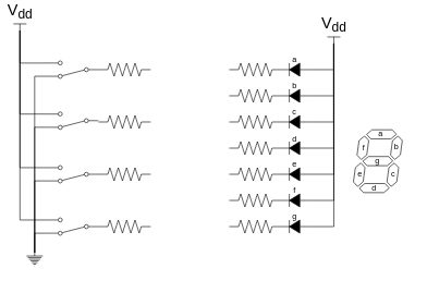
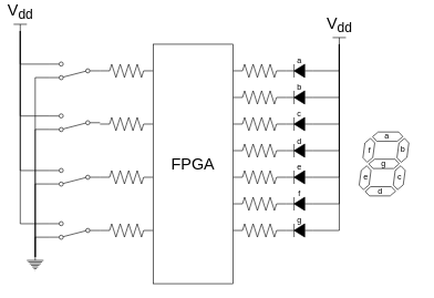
  <mxCell id="0" />
  <mxCell id="1" parent="0" />
  <mxCell id="2" value="" style="pointerEvents=1;verticalLabelPosition=bottom;shadow=0;dashed=0;align=center;html=1;verticalAlign=top;shape=mxgraph.electrical.resistors.resistor_2;" vertex="1" parent="1"><mxGeometry x="150" y="80" width="80" height="20" as="geometry" /></mxCell>
  <mxCell id="3" value="" style="pointerEvents=1;verticalLabelPosition=bottom;shadow=0;dashed=0;align=center;html=1;verticalAlign=top;shape=mxgraph.electrical.resistors.resistor_2;" vertex="1" parent="1"><mxGeometry x="350" y="80" width="80" height="20" as="geometry" /></mxCell>
  <mxCell id="4" value="" style="pointerEvents=1;verticalLabelPosition=bottom;shadow=0;dashed=0;align=center;html=1;verticalAlign=top;shape=mxgraph.electrical.resistors.resistor_2;" vertex="1" parent="1"><mxGeometry x="350" y="120" width="80" height="20" as="geometry" /></mxCell>
  <mxCell id="5" value="" style="pointerEvents=1;verticalLabelPosition=bottom;shadow=0;dashed=0;align=center;html=1;verticalAlign=top;shape=mxgraph.electrical.resistors.resistor_2;" vertex="1" parent="1"><mxGeometry x="350" y="160" width="80" height="20" as="geometry" /></mxCell>
  <mxCell id="6" value="" style="pointerEvents=1;verticalLabelPosition=bottom;shadow=0;dashed=0;align=center;html=1;verticalAlign=top;shape=mxgraph.electrical.resistors.resistor_2;" vertex="1" parent="1"><mxGeometry x="350" y="200" width="80" height="20" as="geometry" /></mxCell>
  <mxCell id="7" value="" style="pointerEvents=1;verticalLabelPosition=bottom;shadow=0;dashed=0;align=center;html=1;verticalAlign=top;shape=mxgraph.electrical.resistors.resistor_2;" vertex="1" parent="1"><mxGeometry x="350" y="240" width="80" height="20" as="geometry" /></mxCell>
  <mxCell id="8" value="" style="pointerEvents=1;verticalLabelPosition=bottom;shadow=0;dashed=0;align=center;html=1;verticalAlign=top;shape=mxgraph.electrical.resistors.resistor_2;" vertex="1" parent="1"><mxGeometry x="350" y="280" width="80" height="20" as="geometry" /></mxCell>
  <mxCell id="9" value="" style="pointerEvents=1;verticalLabelPosition=bottom;shadow=0;dashed=0;align=center;html=1;verticalAlign=top;shape=mxgraph.electrical.resistors.resistor_2;" vertex="1" parent="1"><mxGeometry x="350" y="320" width="80" height="20" as="geometry" /></mxCell>
  <mxCell id="10" value="" style="pointerEvents=1;verticalLabelPosition=bottom;shadow=0;dashed=0;align=center;html=1;verticalAlign=top;shape=mxgraph.electrical.resistors.resistor_2;" vertex="1" parent="1"><mxGeometry x="150" y="160" width="80" height="20" as="geometry" /></mxCell>
  <mxCell id="11" value="" style="pointerEvents=1;verticalLabelPosition=bottom;shadow=0;dashed=0;align=center;html=1;verticalAlign=top;shape=mxgraph.electrical.resistors.resistor_2;" vertex="1" parent="1"><mxGeometry x="150" y="240" width="80" height="20" as="geometry" /></mxCell>
  <mxCell id="12" value="" style="pointerEvents=1;verticalLabelPosition=bottom;shadow=0;dashed=0;align=center;html=1;verticalAlign=top;shape=mxgraph.electrical.resistors.resistor_2;" vertex="1" parent="1"><mxGeometry x="150" y="320" width="80" height="20" as="geometry" /></mxCell>
+ <mxCell id="13" value="&lt;font style=&quot;font-size: 24px;&quot;&gt;FPGA&lt;/font&gt;" style="rounded=0;whiteSpace=wrap;html=1;" vertex="1" parent="1"><mxGeometry x="230" y="50" width="120" height="360" as="geometry" /></mxCell>
  <mxCell id="14" value="" style="pointerEvents=1;fillColor=strokeColor;verticalLabelPosition=bottom;shadow=0;dashed=0;align=center;html=1;verticalAlign=top;shape=mxgraph.electrical.diodes.diode;rotation=-180;" vertex="1" parent="1"><mxGeometry x="430" y="80" width="40" height="20" as="geometry" /></mxCell>
  <mxCell id="15" value="" style="pointerEvents=1;fillColor=strokeColor;verticalLabelPosition=bottom;shadow=0;dashed=0;align=center;html=1;verticalAlign=top;shape=mxgraph.electrical.diodes.diode;rotation=-180;" vertex="1" parent="1"><mxGeometry x="430" y="120" width="40" height="20" as="geometry" /></mxCell>
  <mxCell id="16" value="" style="pointerEvents=1;fillColor=strokeColor;verticalLabelPosition=bottom;shadow=0;dashed=0;align=center;html=1;verticalAlign=top;shape=mxgraph.electrical.diodes.diode;rotation=-180;" vertex="1" parent="1"><mxGeometry x="430" y="160" width="40" height="20" as="geometry" /></mxCell>
  <mxCell id="17" value="" style="pointerEvents=1;fillColor=strokeColor;verticalLabelPosition=bottom;shadow=0;dashed=0;align=center;html=1;verticalAlign=top;shape=mxgraph.electrical.diodes.diode;rotation=-180;" vertex="1" parent="1"><mxGeometry x="430" y="200" width="40" height="20" as="geometry" /></mxCell>
  <mxCell id="18" value="" style="pointerEvents=1;fillColor=strokeColor;verticalLabelPosition=bottom;shadow=0;dashed=0;align=center;html=1;verticalAlign=top;shape=mxgraph.electrical.diodes.diode;rotation=-180;" vertex="1" parent="1"><mxGeometry x="430" y="240" width="40" height="20" as="geometry" /></mxCell>
  <mxCell id="19" value="" style="pointerEvents=1;fillColor=strokeColor;verticalLabelPosition=bottom;shadow=0;dashed=0;align=center;html=1;verticalAlign=top;shape=mxgraph.electrical.diodes.diode;rotation=-180;" vertex="1" parent="1"><mxGeometry x="430" y="280" width="40" height="20" as="geometry" /></mxCell>
  <mxCell id="20" value="" style="pointerEvents=1;fillColor=strokeColor;verticalLabelPosition=bottom;shadow=0;dashed=0;align=center;html=1;verticalAlign=top;shape=mxgraph.electrical.diodes.diode;rotation=-180;" vertex="1" parent="1"><mxGeometry x="430" y="320" width="40" height="20" as="geometry" /></mxCell>
  <mxCell id="21" value="V&lt;sub&gt;dd&lt;/sub&gt;" style="verticalLabelPosition=top;verticalAlign=bottom;shape=mxgraph.electrical.signal_sources.vdd;shadow=0;dashed=0;align=center;strokeWidth=1;fontSize=24;html=1;flipV=1;" vertex="1" parent="1"><mxGeometry x="20" y="20" width="20" height="10" as="geometry" /></mxCell>
  <mxCell id="22" value="" style="html=1;shape=mxgraph.electrical.electro-mechanical.twoWaySwitch;aspect=fixed;elSwitchState=2;rotation=-180;" vertex="1" parent="1"><mxGeometry x="73.16" y="76.69" width="76.84" height="26.63" as="geometry" /></mxCell>
  <mxCell id="23" value="" style="html=1;shape=mxgraph.electrical.electro-mechanical.twoWaySwitch;aspect=fixed;elSwitchState=2;rotation=-180;" vertex="1" parent="1"><mxGeometry x="73.16" y="154.68" width="76.84" height="26.63" as="geometry" /></mxCell>
  <mxCell id="24" value="" style="html=1;shape=mxgraph.electrical.electro-mechanical.twoWaySwitch;aspect=fixed;elSwitchState=2;rotation=-180;" vertex="1" parent="1"><mxGeometry x="73.16" y="236.68" width="76.84" height="26.63" as="geometry" /></mxCell>
  <mxCell id="25" value="" style="html=1;shape=mxgraph.electrical.electro-mechanical.twoWaySwitch;aspect=fixed;elSwitchState=2;rotation=-180;" vertex="1" parent="1"><mxGeometry x="73.16" y="316.69" width="76.84" height="26.63" as="geometry" /></mxCell>
  <mxCell id="26" style="edgeStyle=orthogonalEdgeStyle;rounded=0;orthogonalLoop=1;jettySize=auto;html=1;exitX=1;exitY=0.88;exitDx=0;exitDy=0;entryX=0.5;entryY=0;entryDx=0;entryDy=0;entryPerimeter=0;endArrow=none;endFill=0;" edge="1" parent="1" source="22" target="21"><mxGeometry relative="1" as="geometry" /></mxCell>
  <mxCell id="27" style="edgeStyle=orthogonalEdgeStyle;rounded=0;orthogonalLoop=1;jettySize=auto;html=1;endArrow=none;endFill=0;exitX=1;exitY=0.88;exitDx=0;exitDy=0;entryX=0.5;entryY=0;entryDx=0;entryDy=0;entryPerimeter=0;" edge="1" parent="1" source="23" target="21"><mxGeometry relative="1" as="geometry"><mxPoint x="70" y="160" as="sourcePoint" /><mxPoint x="30" y="40" as="targetPoint" /></mxGeometry></mxCell>
  <mxCell id="28" style="edgeStyle=orthogonalEdgeStyle;rounded=0;orthogonalLoop=1;jettySize=auto;html=1;endArrow=none;endFill=0;exitX=1;exitY=0.88;exitDx=0;exitDy=0;entryX=0.5;entryY=0;entryDx=0;entryDy=0;entryPerimeter=0;" edge="1" parent="1" source="24" target="21"><mxGeometry relative="1" as="geometry"><mxPoint x="83" y="168" as="sourcePoint" /><mxPoint x="40" y="40" as="targetPoint" /></mxGeometry></mxCell>
  <mxCell id="29" style="edgeStyle=orthogonalEdgeStyle;rounded=0;orthogonalLoop=1;jettySize=auto;html=1;endArrow=none;endFill=0;exitX=1;exitY=0.88;exitDx=0;exitDy=0;entryX=0.5;entryY=0;entryDx=0;entryDy=0;entryPerimeter=0;" edge="1" parent="1" source="25" target="21"><mxGeometry relative="1" as="geometry"><mxPoint x="83" y="250" as="sourcePoint" /><mxPoint x="40" y="40" as="targetPoint" /></mxGeometry></mxCell>
  <mxCell id="30" value="V&lt;sub&gt;dd&lt;/sub&gt;" style="verticalLabelPosition=top;verticalAlign=bottom;shape=mxgraph.electrical.signal_sources.vdd;shadow=0;dashed=0;align=center;strokeWidth=1;fontSize=24;html=1;flipV=1;" vertex="1" parent="1"><mxGeometry x="500" y="40" width="20" height="10" as="geometry" /></mxCell>
  <mxCell id="31" style="edgeStyle=orthogonalEdgeStyle;rounded=0;orthogonalLoop=1;jettySize=auto;html=1;exitX=0;exitY=0.5;exitDx=0;exitDy=0;entryX=0.5;entryY=0;entryDx=0;entryDy=0;entryPerimeter=0;endArrow=none;endFill=0;exitPerimeter=0;" edge="1" parent="1" target="30" source="14"><mxGeometry relative="1" as="geometry"><mxPoint x="553" y="100" as="sourcePoint" /></mxGeometry></mxCell>
  <mxCell id="32" style="edgeStyle=orthogonalEdgeStyle;rounded=0;orthogonalLoop=1;jettySize=auto;html=1;endArrow=none;endFill=0;exitX=0;exitY=0.5;exitDx=0;exitDy=0;entryX=0.5;entryY=0;entryDx=0;entryDy=0;entryPerimeter=0;exitPerimeter=0;" edge="1" parent="1" target="30" source="15"><mxGeometry relative="1" as="geometry"><mxPoint x="553" y="178" as="sourcePoint" /><mxPoint x="510" y="60" as="targetPoint" /></mxGeometry></mxCell>
  <mxCell id="33" style="edgeStyle=orthogonalEdgeStyle;rounded=0;orthogonalLoop=1;jettySize=auto;html=1;endArrow=none;endFill=0;exitX=0;exitY=0.5;exitDx=0;exitDy=0;entryX=0.5;entryY=0;entryDx=0;entryDy=0;entryPerimeter=0;exitPerimeter=0;" edge="1" parent="1" target="30" source="16"><mxGeometry relative="1" as="geometry"><mxPoint x="553" y="260" as="sourcePoint" /><mxPoint x="520" y="60" as="targetPoint" /></mxGeometry></mxCell>
  <mxCell id="34" style="edgeStyle=orthogonalEdgeStyle;rounded=0;orthogonalLoop=1;jettySize=auto;html=1;endArrow=none;endFill=0;exitX=0;exitY=0.5;exitDx=0;exitDy=0;entryX=0.5;entryY=0;entryDx=0;entryDy=0;entryPerimeter=0;exitPerimeter=0;" edge="1" parent="1" target="30" source="17"><mxGeometry relative="1" as="geometry"><mxPoint x="553" y="340" as="sourcePoint" /><mxPoint x="520" y="60" as="targetPoint" /></mxGeometry></mxCell>
  <mxCell id="35" style="edgeStyle=orthogonalEdgeStyle;rounded=0;orthogonalLoop=1;jettySize=auto;html=1;exitX=0;exitY=0.5;exitDx=0;exitDy=0;entryX=0.5;entryY=0;entryDx=0;entryDy=0;entryPerimeter=0;endArrow=none;endFill=0;exitPerimeter=0;" edge="1" parent="1" source="18" target="30"><mxGeometry relative="1" as="geometry"><mxPoint x="480" y="100" as="sourcePoint" /><mxPoint x="520" y="60" as="targetPoint" /></mxGeometry></mxCell>
  <mxCell id="36" style="edgeStyle=orthogonalEdgeStyle;rounded=0;orthogonalLoop=1;jettySize=auto;html=1;endArrow=none;endFill=0;exitX=0;exitY=0.5;exitDx=0;exitDy=0;entryX=0.5;entryY=0;entryDx=0;entryDy=0;entryPerimeter=0;exitPerimeter=0;" edge="1" parent="1" source="19" target="30"><mxGeometry relative="1" as="geometry"><mxPoint x="480" y="140" as="sourcePoint" /><mxPoint x="520" y="60" as="targetPoint" /></mxGeometry></mxCell>
  <mxCell id="37" style="edgeStyle=orthogonalEdgeStyle;rounded=0;orthogonalLoop=1;jettySize=auto;html=1;endArrow=none;endFill=0;exitX=0;exitY=0.5;exitDx=0;exitDy=0;entryX=0.5;entryY=0;entryDx=0;entryDy=0;entryPerimeter=0;exitPerimeter=0;" edge="1" parent="1" source="20" target="30"><mxGeometry relative="1" as="geometry"><mxPoint x="480" y="180" as="sourcePoint" /><mxPoint x="520" y="60" as="targetPoint" /></mxGeometry></mxCell>
  <mxCell id="38" value="" style="pointerEvents=1;verticalLabelPosition=bottom;shadow=0;dashed=0;align=center;html=1;verticalAlign=top;shape=mxgraph.electrical.signal_sources.protective_earth;" vertex="1" parent="1"><mxGeometry x="40" y="370" width="25" height="20" as="geometry" /></mxCell>
  <mxCell id="39" style="edgeStyle=orthogonalEdgeStyle;rounded=0;orthogonalLoop=1;jettySize=auto;html=1;exitX=1;exitY=0.12;exitDx=0;exitDy=0;entryX=0.5;entryY=0;entryDx=0;entryDy=0;entryPerimeter=0;endArrow=none;endFill=0;" edge="1" parent="1" source="22" target="38"><mxGeometry relative="1" as="geometry"><mxPoint x="83" y="90" as="sourcePoint" /><mxPoint x="40" y="40" as="targetPoint" /></mxGeometry></mxCell>
  <mxCell id="40" style="edgeStyle=orthogonalEdgeStyle;rounded=0;orthogonalLoop=1;jettySize=auto;html=1;exitX=1;exitY=0.12;exitDx=0;exitDy=0;entryX=0.5;entryY=0;entryDx=0;entryDy=0;entryPerimeter=0;endArrow=none;endFill=0;" edge="1" parent="1" source="23" target="38"><mxGeometry relative="1" as="geometry"><mxPoint x="83" y="110" as="sourcePoint" /><mxPoint x="63" y="380" as="targetPoint" /></mxGeometry></mxCell>
  <mxCell id="41" style="edgeStyle=orthogonalEdgeStyle;rounded=0;orthogonalLoop=1;jettySize=auto;html=1;exitX=1;exitY=0.12;exitDx=0;exitDy=0;entryX=0.5;entryY=0;entryDx=0;entryDy=0;entryPerimeter=0;endArrow=none;endFill=0;" edge="1" parent="1" source="24" target="38"><mxGeometry relative="1" as="geometry"><mxPoint x="93" y="120" as="sourcePoint" /><mxPoint x="73" y="390" as="targetPoint" /></mxGeometry></mxCell>
  <mxCell id="42" style="edgeStyle=orthogonalEdgeStyle;rounded=0;orthogonalLoop=1;jettySize=auto;html=1;exitX=1;exitY=0.12;exitDx=0;exitDy=0;entryX=0.5;entryY=0;entryDx=0;entryDy=0;entryPerimeter=0;endArrow=none;endFill=0;" edge="1" parent="1" source="25" target="38"><mxGeometry relative="1" as="geometry"><mxPoint x="103" y="130" as="sourcePoint" /><mxPoint x="83" y="400" as="targetPoint" /></mxGeometry></mxCell>
  <mxCell id="43" value="" style="verticalLabelPosition=bottom;shadow=0;dashed=0;align=center;html=1;verticalAlign=top;shape=mxgraph.electrical.opto_electronics.7_segment_display;pointerEvents=1;" vertex="1" parent="1"><mxGeometry x="540" y="181.95" width="74.7" height="96.1" as="geometry" /></mxCell>
  <mxCell id="44" value="a" style="text;strokeColor=none;align=center;fillColor=none;html=1;verticalAlign=middle;whiteSpace=wrap;rounded=0;" vertex="1" parent="1"><mxGeometry x="557" y="174" width="50" height="30" as="geometry" /></mxCell>
  <mxCell id="45" value="b" style="text;strokeColor=none;align=center;fillColor=none;html=1;verticalAlign=middle;whiteSpace=wrap;rounded=0;" vertex="1" parent="1"><mxGeometry x="581" y="193" width="50" height="30" as="geometry" /></mxCell>
  <mxCell id="46" value="c" style="text;strokeColor=none;align=center;fillColor=none;html=1;verticalAlign=middle;whiteSpace=wrap;rounded=0;" vertex="1" parent="1"><mxGeometry x="576" y="235" width="50" height="30" as="geometry" /></mxCell>
  <mxCell id="47" value="d" style="text;strokeColor=none;align=center;fillColor=none;html=1;verticalAlign=middle;whiteSpace=wrap;rounded=0;" vertex="1" parent="1"><mxGeometry x="547" y="256.68" width="50" height="30" as="geometry" /></mxCell>
  <mxCell id="48" value="g" style="text;strokeColor=none;align=center;fillColor=none;html=1;verticalAlign=middle;whiteSpace=wrap;rounded=0;" vertex="1" parent="1"><mxGeometry x="425" y="300" width="50" height="30" as="geometry" /></mxCell>
  <mxCell id="49" value="f" style="text;strokeColor=none;align=center;fillColor=none;html=1;verticalAlign=middle;whiteSpace=wrap;rounded=0;" vertex="1" parent="1"><mxGeometry x="425" y="260" width="50" height="30" as="geometry" /></mxCell>
  <mxCell id="50" value="e" style="text;strokeColor=none;align=center;fillColor=none;html=1;verticalAlign=middle;whiteSpace=wrap;rounded=0;" vertex="1" parent="1"><mxGeometry x="425" y="220" width="50" height="30" as="geometry" /></mxCell>
  <mxCell id="51" value="d" style="text;strokeColor=none;align=center;fillColor=none;html=1;verticalAlign=middle;whiteSpace=wrap;rounded=0;" vertex="1" parent="1"><mxGeometry x="425" y="181.95" width="50" height="30" as="geometry" /></mxCell>
  <mxCell id="52" value="c" style="text;strokeColor=none;align=center;fillColor=none;html=1;verticalAlign=middle;whiteSpace=wrap;rounded=0;" vertex="1" parent="1"><mxGeometry x="425" y="140" width="50" height="30" as="geometry" /></mxCell>
  <mxCell id="53" value="b" style="text;strokeColor=none;align=center;fillColor=none;html=1;verticalAlign=middle;whiteSpace=wrap;rounded=0;" vertex="1" parent="1"><mxGeometry x="425" y="100" width="50" height="30" as="geometry" /></mxCell>
  <mxCell id="54" value="a" style="text;strokeColor=none;align=center;fillColor=none;html=1;verticalAlign=middle;whiteSpace=wrap;rounded=0;" vertex="1" parent="1"><mxGeometry x="425" y="60" width="50" height="30" as="geometry" /></mxCell>
  <mxCell id="55" value="e" style="text;strokeColor=none;align=center;fillColor=none;html=1;verticalAlign=middle;whiteSpace=wrap;rounded=0;" vertex="1" parent="1"><mxGeometry x="525" y="235" width="50" height="30" as="geometry" /></mxCell>
  <mxCell id="56" value="f" style="text;strokeColor=none;align=center;fillColor=none;html=1;verticalAlign=middle;whiteSpace=wrap;rounded=0;" vertex="1" parent="1"><mxGeometry x="531" y="195" width="50" height="30" as="geometry" /></mxCell>
  <mxCell id="57" value="g" style="text;strokeColor=none;align=center;fillColor=none;html=1;verticalAlign=middle;whiteSpace=wrap;rounded=0;" vertex="1" parent="1"><mxGeometry x="552.35" y="214" width="50" height="30" as="geometry" /></mxCell>
